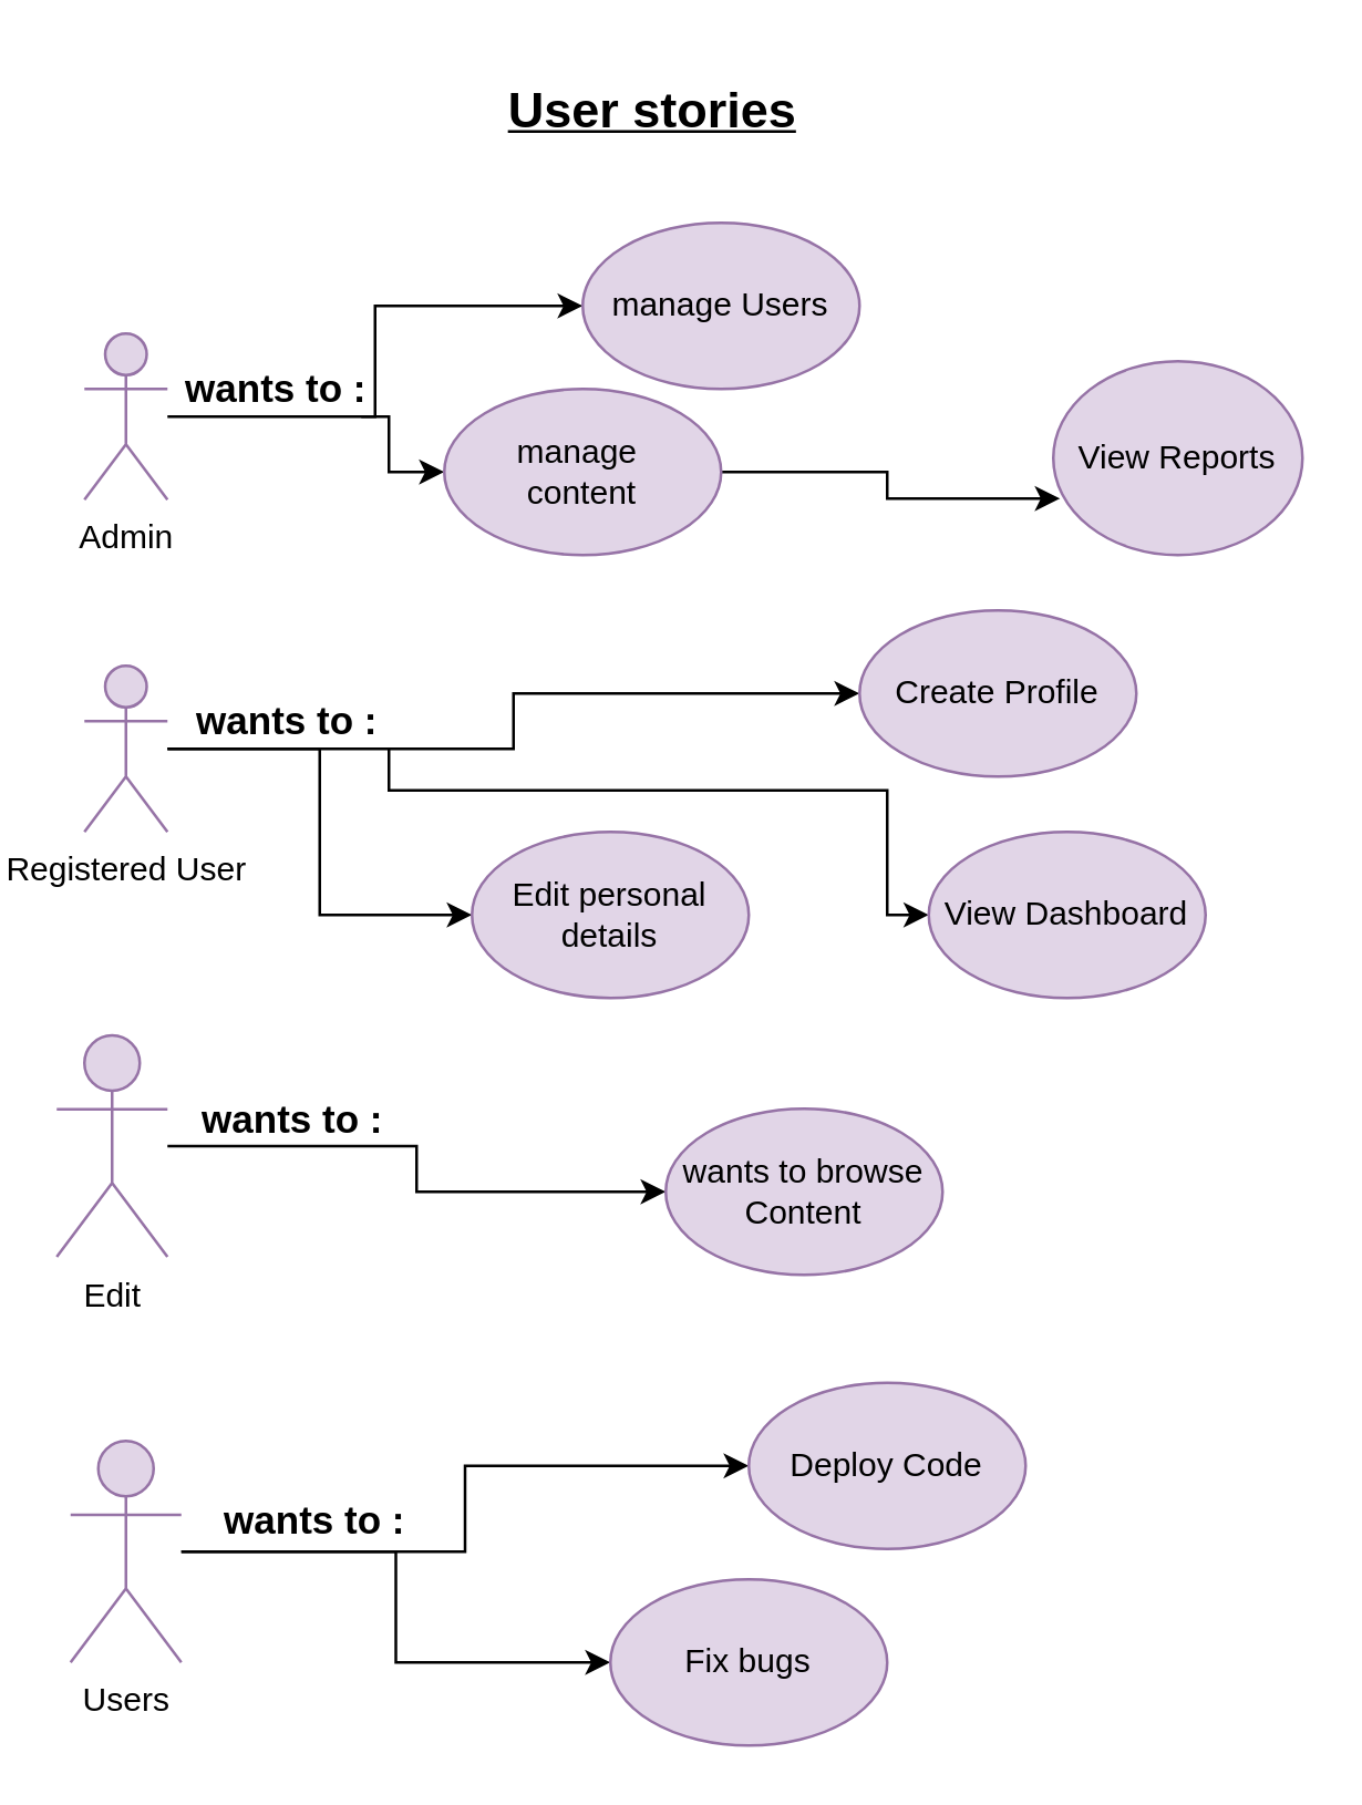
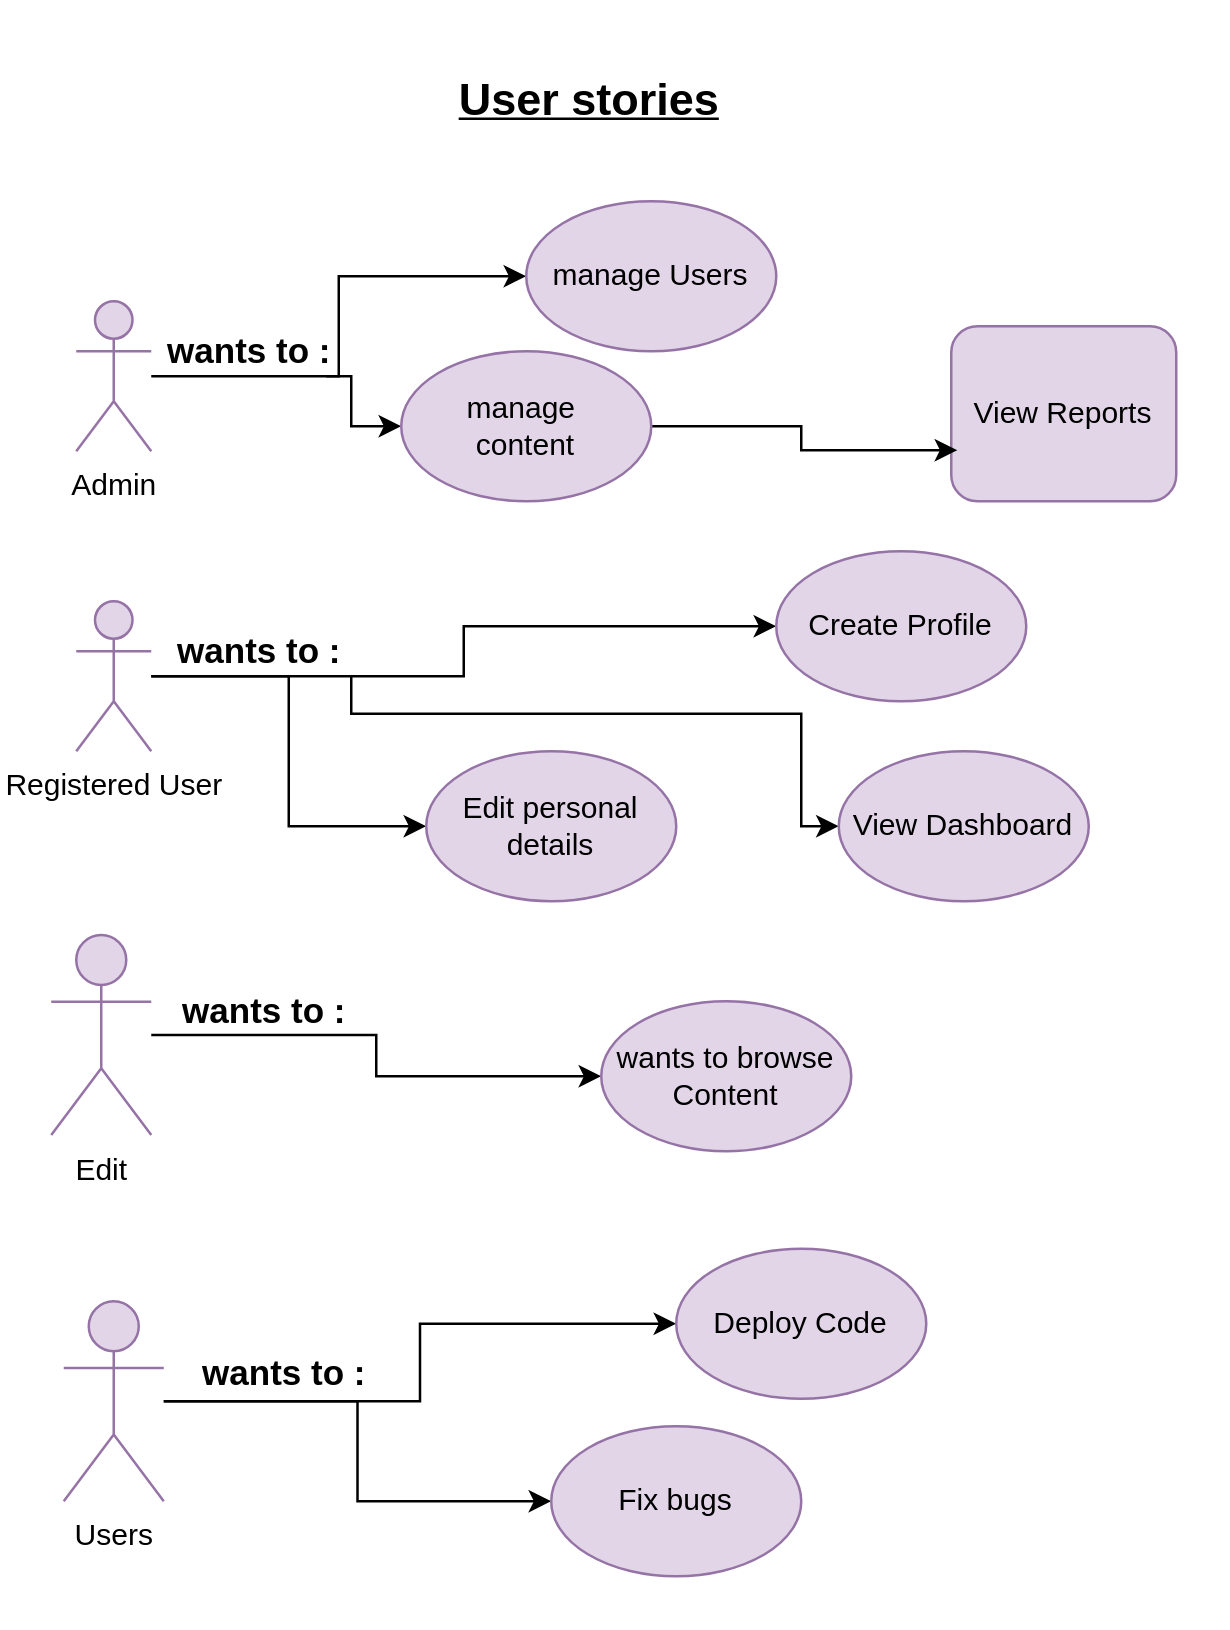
  <mxCell id="0" />
  <mxCell id="1" parent="0" />
  <mxCell id="2" style="edgeStyle=orthogonalEdgeStyle;rounded=0;orthogonalLoop=1;jettySize=auto;html=1;" edge="1" parent="1" source="4" target="14"><mxGeometry relative="1" as="geometry" /></mxCell>
  <mxCell id="3" style="edgeStyle=orthogonalEdgeStyle;rounded=0;orthogonalLoop=1;jettySize=auto;html=1;startArrow=none;" edge="1" parent="1" target="17"><mxGeometry relative="1" as="geometry"><mxPoint x="130" y="150" as="sourcePoint" /><Array as="points"><mxPoint x="140" y="150" /><mxPoint x="140" y="170" /></Array></mxGeometry></mxCell>
  <mxCell id="4" value="Admin" style="shape=umlActor;verticalLabelPosition=bottom;verticalAlign=top;html=1;outlineConnect=0;fillColor=#e1d5e7;strokeColor=#9673a6;" vertex="1" parent="1"><mxGeometry x="30" y="120" width="30" height="60" as="geometry" /></mxCell>
  <mxCell id="5" style="edgeStyle=orthogonalEdgeStyle;rounded=0;orthogonalLoop=1;jettySize=auto;html=1;entryX=0;entryY=0.5;entryDx=0;entryDy=0;" edge="1" parent="1" source="8" target="18"><mxGeometry relative="1" as="geometry" /></mxCell>
  <mxCell id="6" style="edgeStyle=orthogonalEdgeStyle;rounded=0;orthogonalLoop=1;jettySize=auto;html=1;" edge="1" parent="1" source="8" target="19"><mxGeometry relative="1" as="geometry" /></mxCell>
  <mxCell id="7" style="edgeStyle=orthogonalEdgeStyle;rounded=0;orthogonalLoop=1;jettySize=auto;html=1;entryX=0;entryY=0.5;entryDx=0;entryDy=0;" edge="1" parent="1" target="20"><mxGeometry relative="1" as="geometry"><mxPoint x="140" y="270" as="sourcePoint" /><mxPoint x="320" y="325" as="targetPoint" /><Array as="points"><mxPoint x="140" y="285" /><mxPoint x="320" y="285" /><mxPoint x="320" y="330" /></Array></mxGeometry></mxCell>
  <mxCell id="8" value="Registered User" style="shape=umlActor;verticalLabelPosition=bottom;verticalAlign=top;html=1;outlineConnect=0;fillColor=#e1d5e7;strokeColor=#9673a6;" vertex="1" parent="1"><mxGeometry x="30" y="240" width="30" height="60" as="geometry" /></mxCell>
  <mxCell id="9" style="edgeStyle=orthogonalEdgeStyle;rounded=0;orthogonalLoop=1;jettySize=auto;html=1;entryX=0;entryY=0.5;entryDx=0;entryDy=0;" edge="1" parent="1" source="11" target="22"><mxGeometry relative="1" as="geometry" /></mxCell>
  <mxCell id="10" style="edgeStyle=orthogonalEdgeStyle;rounded=0;orthogonalLoop=1;jettySize=auto;html=1;" edge="1" parent="1" source="11" target="23"><mxGeometry relative="1" as="geometry" /></mxCell>
  <mxCell id="11" value="Users" style="shape=umlActor;verticalLabelPosition=bottom;verticalAlign=top;html=1;outlineConnect=0;fillColor=#e1d5e7;strokeColor=#9673a6;" vertex="1" parent="1"><mxGeometry x="25" y="520" width="40" height="80" as="geometry" /></mxCell>
  <mxCell id="12" style="edgeStyle=orthogonalEdgeStyle;rounded=0;orthogonalLoop=1;jettySize=auto;html=1;" edge="1" parent="1" source="13" target="21"><mxGeometry relative="1" as="geometry" /></mxCell>
  <mxCell id="13" value="Edit" style="shape=umlActor;verticalLabelPosition=bottom;verticalAlign=top;html=1;outlineConnect=0;fillColor=#e1d5e7;strokeColor=#9673a6;" vertex="1" parent="1"><mxGeometry x="20" y="373.5" width="40" height="80" as="geometry" /></mxCell>
  <mxCell id="14" value="manage Users" style="ellipse;whiteSpace=wrap;html=1;fillColor=#e1d5e7;strokeColor=#9673a6;" vertex="1" parent="1"><mxGeometry x="210" y="80" width="100" height="60" as="geometry" /></mxCell>
- <mxCell id="15" value="View Reports" style="ellipse;whiteSpace=wrap;html=1;fillColor=#e1d5e7;strokeColor=#9673a6;" vertex="1" parent="1"><mxGeometry x="380" y="130" width="90" height="70" as="geometry" /></mxCell>
+ <mxCell id="15" value="View Reports" style="whiteSpace=wrap;html=1;fillColor=#e1d5e7;strokeColor=#9673a6;rounded=1;" vertex="1" parent="1"><mxGeometry x="380" y="130" width="90" height="70" as="geometry" /></mxCell>
  <mxCell id="16" style="edgeStyle=orthogonalEdgeStyle;rounded=0;orthogonalLoop=1;jettySize=auto;html=1;entryX=0.027;entryY=0.708;entryDx=0;entryDy=0;entryPerimeter=0;" edge="1" parent="1" source="17" target="15"><mxGeometry relative="1" as="geometry" /></mxCell>
  <mxCell id="17" value="manage&amp;nbsp;&lt;br&gt;content" style="ellipse;whiteSpace=wrap;html=1;fillColor=#e1d5e7;strokeColor=#9673a6;" vertex="1" parent="1"><mxGeometry x="160" y="140" width="100" height="60" as="geometry" /></mxCell>
  <mxCell id="18" value="Create Profile" style="ellipse;whiteSpace=wrap;html=1;fillColor=#e1d5e7;strokeColor=#9673a6;" vertex="1" parent="1"><mxGeometry x="310" y="220" width="100" height="60" as="geometry" /></mxCell>
  <mxCell id="19" value="Edit personal details" style="ellipse;whiteSpace=wrap;html=1;fillColor=#e1d5e7;strokeColor=#9673a6;" vertex="1" parent="1"><mxGeometry x="170" y="300" width="100" height="60" as="geometry" /></mxCell>
  <mxCell id="20" value="View Dashboard" style="ellipse;whiteSpace=wrap;html=1;fillColor=#e1d5e7;strokeColor=#9673a6;" vertex="1" parent="1"><mxGeometry x="335" y="300" width="100" height="60" as="geometry" /></mxCell>
  <mxCell id="21" value="wants to browse Content" style="ellipse;whiteSpace=wrap;html=1;fillColor=#e1d5e7;strokeColor=#9673a6;" vertex="1" parent="1"><mxGeometry x="240" y="400" width="100" height="60" as="geometry" /></mxCell>
  <mxCell id="22" value="Deploy Code" style="ellipse;whiteSpace=wrap;html=1;fillColor=#e1d5e7;strokeColor=#9673a6;" vertex="1" parent="1"><mxGeometry x="270" y="499" width="100" height="60" as="geometry" /></mxCell>
  <mxCell id="23" value="Fix bugs" style="ellipse;whiteSpace=wrap;html=1;fillColor=#e1d5e7;strokeColor=#9673a6;" vertex="1" parent="1"><mxGeometry x="220" y="570" width="100" height="60" as="geometry" /></mxCell>
  <mxCell id="24" value="wants to :" style="text;html=1;align=center;verticalAlign=middle;resizable=0;points=[];autosize=1;strokeColor=none;fillColor=none;fontStyle=1;fontSize=14;" vertex="1" parent="1"><mxGeometry x="58" y="245" width="90" height="30" as="geometry" /></mxCell>
  <mxCell id="25" value="wants to :" style="text;html=1;align=center;verticalAlign=middle;resizable=0;points=[];autosize=1;strokeColor=none;fillColor=none;fontStyle=1;fontSize=14;" vertex="1" parent="1"><mxGeometry x="54" y="125" width="90" height="30" as="geometry" /></mxCell>
  <mxCell id="26" value="wants to :" style="text;html=1;align=center;verticalAlign=middle;resizable=0;points=[];autosize=1;strokeColor=none;fillColor=none;fontStyle=1;fontSize=14;" vertex="1" parent="1"><mxGeometry x="60" y="389" width="90" height="30" as="geometry" /></mxCell>
  <mxCell id="27" value="wants to :" style="text;html=1;align=center;verticalAlign=middle;resizable=0;points=[];autosize=1;strokeColor=none;fillColor=none;fontStyle=1;fontSize=14;" vertex="1" parent="1"><mxGeometry x="68" y="534" width="90" height="30" as="geometry" /></mxCell>
  <mxCell id="28" value="&lt;b&gt;&lt;font style=&quot;font-size: 18px;&quot;&gt;&lt;u&gt;User stories&lt;/u&gt;&lt;/font&gt;&lt;/b&gt;" style="text;html=1;align=center;verticalAlign=middle;resizable=0;points=[];autosize=1;strokeColor=none;fillColor=none;fontSize=14;" vertex="1" parent="1"><mxGeometry x="170" y="20" width="130" height="40" as="geometry" /></mxCell>
